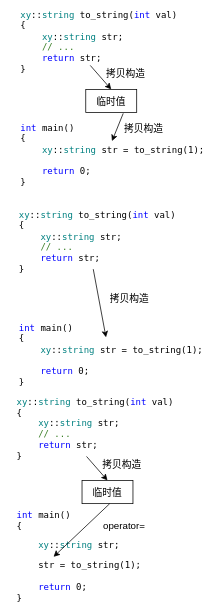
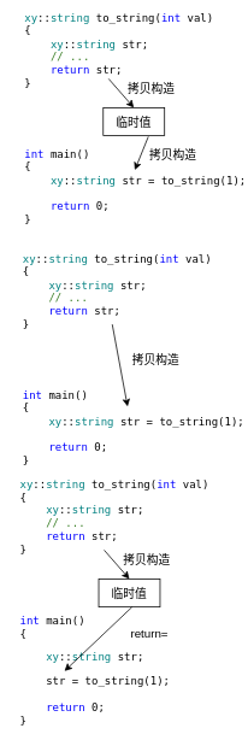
  <mxCell id="0" />
  <mxCell id="1" parent="0" />
  <mxCell id="2" value="&lt;pre style=&quot;background-color:#ffffff;color:#000000;font-family:'Menlo',monospace;font-size:9.0pt;&quot;&gt;&lt;span style=&quot;color:#008080;&quot;&gt;xy&lt;/span&gt;::&lt;span style=&quot;color:#008080;&quot;&gt;string &lt;/span&gt;to_string(&lt;span style=&quot;color:#0000ff;&quot;&gt;int &lt;/span&gt;val)&lt;br&gt;{&lt;br&gt;    &lt;span style=&quot;color:#008080;&quot;&gt;xy&lt;/span&gt;::&lt;span style=&quot;color:#008080;&quot;&gt;string &lt;/span&gt;str;&lt;br&gt;    &lt;span style=&quot;color:#367c22;&quot;&gt;// ...&lt;br&gt;&lt;/span&gt;&lt;span style=&quot;color:#367c22;&quot;&gt;    &lt;/span&gt;&lt;span style=&quot;color:#0000ff;&quot;&gt;return &lt;/span&gt;str;&lt;br&gt;}&lt;/pre&gt;&lt;pre style=&quot;background-color:#ffffff;color:#000000;font-family:'Menlo',monospace;font-size:9.0pt;&quot;&gt;&lt;br&gt;&lt;/pre&gt;&lt;pre style=&quot;background-color:#ffffff;color:#000000;font-family:'Menlo',monospace;font-size:9.0pt;&quot;&gt;&lt;br&gt;&lt;/pre&gt;&lt;pre style=&quot;background-color:#ffffff;color:#000000;font-family:'Menlo',monospace;font-size:9.0pt;&quot;&gt;&lt;span style=&quot;color:#0000ff;&quot;&gt;int &lt;/span&gt;main()&lt;br&gt;{&lt;br&gt;    &lt;span style=&quot;color:#008080;&quot;&gt;xy&lt;/span&gt;::&lt;span style=&quot;color:#008080;&quot;&gt;string &lt;/span&gt;str = to_string(1);&lt;br&gt;&lt;br&gt;    &lt;span style=&quot;color:#0000ff;&quot;&gt;return &lt;/span&gt;0;&lt;br&gt;}&lt;/pre&gt;" style="text;html=1;strokeColor=none;fillColor=none;align=left;verticalAlign=middle;whiteSpace=wrap;rounded=0;" vertex="1" parent="1"><mxGeometry x="25" y="52" width="60" height="30" as="geometry" /></mxCell>
  <mxCell id="3" value="&lt;font style=&quot;font-size: 13px;&quot;&gt;临时值&lt;/font&gt;" style="rounded=0;whiteSpace=wrap;html=1;" vertex="1" parent="1"><mxGeometry x="114" y="55" width="68" height="31" as="geometry" /></mxCell>
  <mxCell id="4" value="" style="endArrow=classic;html=1;rounded=0;fontSize=13;entryX=0.5;entryY=0;entryDx=0;entryDy=0;" edge="1" parent="1" target="3"><mxGeometry width="50" height="50" relative="1" as="geometry"><mxPoint x="120" y="23" as="sourcePoint" /><mxPoint x="146" y="49" as="targetPoint" /></mxGeometry></mxCell>
  <mxCell id="5" value="拷贝构造" style="text;html=1;align=center;verticalAlign=middle;resizable=0;points=[];autosize=1;strokeColor=none;fillColor=none;fontSize=13;" vertex="1" parent="1"><mxGeometry x="132" y="20" width="70" height="28" as="geometry" /></mxCell>
  <mxCell id="6" value="" style="endArrow=classic;html=1;rounded=0;fontSize=13;entryX=2.067;entryY=2.4;entryDx=0;entryDy=0;entryPerimeter=0;" edge="1" parent="1" target="2"><mxGeometry width="50" height="50" relative="1" as="geometry"><mxPoint x="164" y="87" as="sourcePoint" /><mxPoint x="192" y="119" as="targetPoint" /></mxGeometry></mxCell>
  <mxCell id="7" value="拷贝构造" style="text;html=1;align=center;verticalAlign=middle;resizable=0;points=[];autosize=1;strokeColor=none;fillColor=none;fontSize=13;" vertex="1" parent="1"><mxGeometry x="156" y="93" width="70" height="28" as="geometry" /></mxCell>
  <mxCell id="8" value="&lt;pre style=&quot;background-color:#ffffff;color:#000000;font-family:'Menlo',monospace;font-size:9.0pt;&quot;&gt;&lt;span style=&quot;color:#008080;&quot;&gt;xy&lt;/span&gt;::&lt;span style=&quot;color:#008080;&quot;&gt;string &lt;/span&gt;to_string(&lt;span style=&quot;color:#0000ff;&quot;&gt;int &lt;/span&gt;val)&lt;br&gt;{&lt;br&gt;    &lt;span style=&quot;color:#008080;&quot;&gt;xy&lt;/span&gt;::&lt;span style=&quot;color:#008080;&quot;&gt;string &lt;/span&gt;str;&lt;br&gt;    &lt;span style=&quot;color:#367c22;&quot;&gt;// ...&lt;br&gt;&lt;/span&gt;&lt;span style=&quot;color:#367c22;&quot;&gt;    &lt;/span&gt;&lt;span style=&quot;color:#0000ff;&quot;&gt;return &lt;/span&gt;str;&lt;br&gt;}&lt;/pre&gt;&lt;pre style=&quot;background-color:#ffffff;color:#000000;font-family:'Menlo',monospace;font-size:9.0pt;&quot;&gt;&lt;br&gt;&lt;/pre&gt;&lt;pre style=&quot;background-color:#ffffff;color:#000000;font-family:'Menlo',monospace;font-size:9.0pt;&quot;&gt;&lt;br&gt;&lt;/pre&gt;&lt;pre style=&quot;background-color:#ffffff;color:#000000;font-family:'Menlo',monospace;font-size:9.0pt;&quot;&gt;&lt;span style=&quot;color:#0000ff;&quot;&gt;int &lt;/span&gt;main()&lt;br&gt;{&lt;br&gt;    &lt;span style=&quot;color:#008080;&quot;&gt;xy&lt;/span&gt;::&lt;span style=&quot;color:#008080;&quot;&gt;string &lt;/span&gt;str = to_string(1);&lt;br&gt;&lt;br&gt;    &lt;span style=&quot;color:#0000ff;&quot;&gt;return &lt;/span&gt;0;&lt;br&gt;}&lt;/pre&gt;" style="text;html=1;strokeColor=none;fillColor=none;align=left;verticalAlign=middle;whiteSpace=wrap;rounded=0;" vertex="1" parent="1"><mxGeometry x="23" y="319" width="60" height="30" as="geometry" /></mxCell>
  <mxCell id="9" value="" style="endArrow=classic;html=1;rounded=0;fontSize=13;" edge="1" parent="1"><mxGeometry width="50" height="50" relative="1" as="geometry"><mxPoint x="124" y="295" as="sourcePoint" /><mxPoint x="141" y="386" as="targetPoint" /></mxGeometry></mxCell>
  <mxCell id="10" value="拷贝构造" style="text;html=1;align=center;verticalAlign=middle;resizable=0;points=[];autosize=1;strokeColor=none;fillColor=none;fontSize=13;" vertex="1" parent="1"><mxGeometry x="137" y="320" width="70" height="28" as="geometry" /></mxCell>
  <mxCell id="11" value="&lt;pre style=&quot;background-color:#ffffff;color:#000000;font-family:'Menlo',monospace;font-size:9.0pt;&quot;&gt;&lt;span style=&quot;color:#008080;&quot;&gt;xy&lt;/span&gt;::&lt;span style=&quot;color:#008080;&quot;&gt;string &lt;/span&gt;to_string(&lt;span style=&quot;color:#0000ff;&quot;&gt;int &lt;/span&gt;val)&lt;br&gt;{&lt;br&gt;    &lt;span style=&quot;color:#008080;&quot;&gt;xy&lt;/span&gt;::&lt;span style=&quot;color:#008080;&quot;&gt;string &lt;/span&gt;str;&lt;br&gt;    &lt;span style=&quot;color:#367c22;&quot;&gt;// ...&lt;br&gt;&lt;/span&gt;&lt;span style=&quot;color:#367c22;&quot;&gt;    &lt;/span&gt;&lt;span style=&quot;color:#0000ff;&quot;&gt;return &lt;/span&gt;str;&lt;br&gt;}&lt;/pre&gt;&lt;pre style=&quot;background-color:#ffffff;color:#000000;font-family:'Menlo',monospace;font-size:9.0pt;&quot;&gt;&lt;br&gt;&lt;/pre&gt;&lt;pre style=&quot;background-color:#ffffff;color:#000000;font-family:'Menlo',monospace;font-size:9.0pt;&quot;&gt;&lt;br&gt;&lt;/pre&gt;&lt;pre style=&quot;background-color:#ffffff;color:#000000;font-family:'Menlo',monospace;font-size:9.0pt;&quot;&gt;&lt;span style=&quot;color:#0000ff;&quot;&gt;int &lt;/span&gt;main()&lt;br&gt;{&lt;/pre&gt;&lt;pre style=&quot;background-color:#ffffff;color:#000000;font-family:'Menlo',monospace;font-size:9.0pt;&quot;&gt;    &lt;span style=&quot;color:#008080;&quot;&gt;xy&lt;/span&gt;::&lt;span style=&quot;color:#008080;&quot;&gt;string &lt;/span&gt;str;&lt;/pre&gt;&lt;pre style=&quot;background-color:#ffffff;color:#000000;font-family:'Menlo',monospace;font-size:9.0pt;&quot;&gt;    str = to_string(1);&lt;br&gt;&lt;br&gt;    &lt;span style=&quot;color:#0000ff;&quot;&gt;return &lt;/span&gt;0;&lt;br&gt;}&lt;/pre&gt;" style="text;html=1;strokeColor=none;fillColor=none;align=left;verticalAlign=middle;whiteSpace=wrap;rounded=0;" vertex="1" parent="1"><mxGeometry x="20" y="588" width="60" height="30" as="geometry" /></mxCell>
  <mxCell id="12" value="&lt;font style=&quot;font-size: 13px;&quot;&gt;临时值&lt;/font&gt;" style="rounded=0;whiteSpace=wrap;html=1;" vertex="1" parent="1"><mxGeometry x="109" y="577" width="68" height="31" as="geometry" /></mxCell>
  <mxCell id="13" value="" style="endArrow=classic;html=1;rounded=0;fontSize=13;entryX=0.5;entryY=0;entryDx=0;entryDy=0;" edge="1" parent="1" target="12"><mxGeometry width="50" height="50" relative="1" as="geometry"><mxPoint x="115" y="545" as="sourcePoint" /><mxPoint x="141" y="571" as="targetPoint" /></mxGeometry></mxCell>
  <mxCell id="14" value="拷贝构造" style="text;html=1;align=center;verticalAlign=middle;resizable=0;points=[];autosize=1;strokeColor=none;fillColor=none;fontSize=13;" vertex="1" parent="1"><mxGeometry x="127" y="542" width="70" height="28" as="geometry" /></mxCell>
  <mxCell id="15" value="" style="endArrow=classic;html=1;rounded=0;fontSize=13;" edge="1" parent="1"><mxGeometry width="50" height="50" relative="1" as="geometry"><mxPoint x="146" y="608" as="sourcePoint" /><mxPoint x="71" y="679" as="targetPoint" /></mxGeometry></mxCell>
- <mxCell id="16" value="operator=" style="text;html=1;align=center;verticalAlign=middle;resizable=0;points=[];autosize=1;strokeColor=none;fillColor=none;fontSize=13;" vertex="1" parent="1"><mxGeometry x="128" y="623" width="74" height="28" as="geometry" /></mxCell>
+ <mxCell id="16" value="return=" style="text;html=1;align=center;verticalAlign=middle;resizable=0;points=[];autosize=1;strokeColor=none;fillColor=none;fontSize=13;" vertex="1" parent="1"><mxGeometry x="128" y="623" width="74" height="28" as="geometry" /></mxCell>
